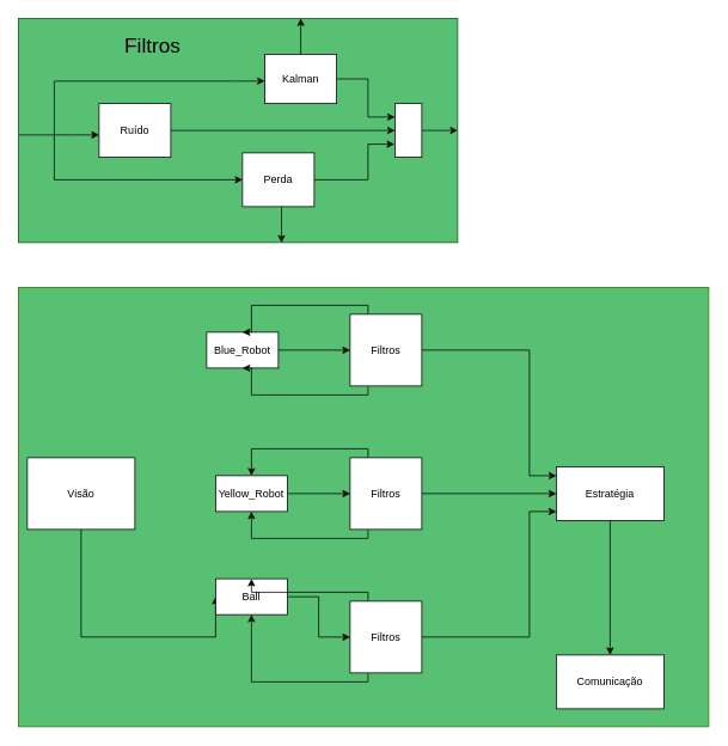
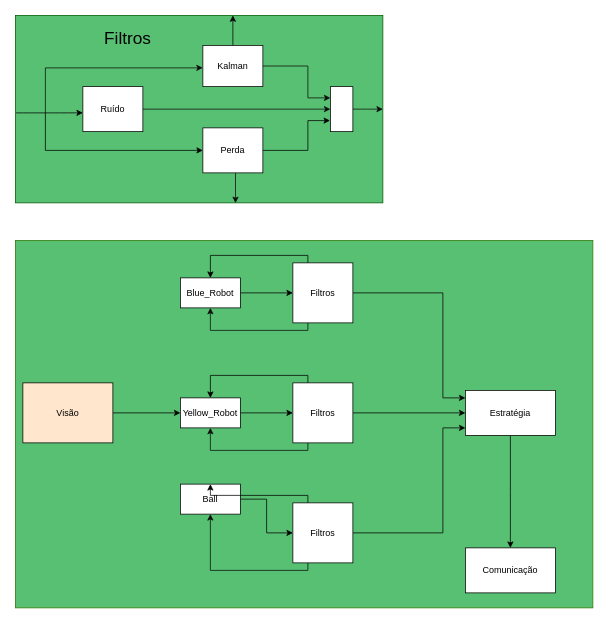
  <mxCell id="0" />
  <mxCell id="1" parent="0" />
  <mxCell id="2" value="" style="rounded=0;whiteSpace=wrap;html=1;fillColor=#58C072;strokeColor=#005700;fontColor=#ffffff;" parent="1" vertex="1"><mxGeometry x="20" y="20" width="490" height="250" as="geometry" /></mxCell>
  <mxCell id="3" style="edgeStyle=orthogonalEdgeStyle;rounded=0;orthogonalLoop=1;jettySize=auto;html=1;" parent="1" target="10" edge="1"><mxGeometry relative="1" as="geometry"><Array as="points"><mxPoint x="60" y="200" /></Array><mxPoint x="60" y="150" as="sourcePoint" /></mxGeometry></mxCell>
  <mxCell id="4" style="edgeStyle=orthogonalEdgeStyle;rounded=0;orthogonalLoop=1;jettySize=auto;html=1;strokeColor=#0D0D0D;entryX=-0.002;entryY=0.543;entryDx=0;entryDy=0;entryPerimeter=0;" edge="1" parent="1" target="13"><mxGeometry relative="1" as="geometry"><mxPoint x="60" y="150" as="sourcePoint" /><mxPoint x="260" y="88" as="targetPoint" /><Array as="points"><mxPoint x="60" y="90" /><mxPoint x="260" y="90" /></Array></mxGeometry></mxCell>
  <mxCell id="5" style="edgeStyle=orthogonalEdgeStyle;rounded=0;orthogonalLoop=1;jettySize=auto;html=1;entryX=0;entryY=0.5;entryDx=0;entryDy=0;strokeColor=#0D0D0D;" edge="1" parent="1" source="6" target="41"><mxGeometry relative="1" as="geometry" /></mxCell>
  <mxCell id="6" value="Ruído" style="rounded=0;whiteSpace=wrap;html=1;" parent="1" vertex="1"><mxGeometry x="110" y="115" width="80" height="60" as="geometry" /></mxCell>
  <mxCell id="7" value="" style="endArrow=classic;html=1;exitX=0.002;exitY=0.52;exitDx=0;exitDy=0;entryX=0;entryY=0.583;entryDx=0;entryDy=0;exitPerimeter=0;entryPerimeter=0;" parent="1" source="2" target="6" edge="1"><mxGeometry width="50" height="50" relative="1" as="geometry"><mxPoint x="30" y="180" as="sourcePoint" /><mxPoint x="80" y="130" as="targetPoint" /><Array as="points"><mxPoint x="40" y="150" /><mxPoint x="90" y="150" /></Array></mxGeometry></mxCell>
  <mxCell id="8" style="edgeStyle=orthogonalEdgeStyle;rounded=0;orthogonalLoop=1;jettySize=auto;html=1;exitX=1;exitY=0.5;exitDx=0;exitDy=0;entryX=-0.017;entryY=0.755;entryDx=0;entryDy=0;entryPerimeter=0;" edge="1" parent="1" source="10" target="41"><mxGeometry relative="1" as="geometry"><mxPoint x="439" y="160" as="targetPoint" /><Array as="points"><mxPoint x="410" y="200" /><mxPoint x="410" y="160" /></Array></mxGeometry></mxCell>
  <mxCell id="9" style="edgeStyle=orthogonalEdgeStyle;rounded=0;orthogonalLoop=1;jettySize=auto;html=1;entryX=0.599;entryY=1.001;entryDx=0;entryDy=0;entryPerimeter=0;strokeColor=#0D0D0D;" edge="1" parent="1" source="10" target="2"><mxGeometry relative="1" as="geometry"><Array as="points"><mxPoint x="313" y="230" /><mxPoint x="313" y="230" /></Array></mxGeometry></mxCell>
  <mxCell id="10" value="Perda" style="rounded=0;whiteSpace=wrap;html=1;" parent="1" vertex="1"><mxGeometry x="270" y="170" width="80" height="60" as="geometry" /></mxCell>
  <mxCell id="11" style="edgeStyle=orthogonalEdgeStyle;rounded=0;orthogonalLoop=1;jettySize=auto;html=1;" parent="1" source="13" target="2" edge="1"><mxGeometry relative="1" as="geometry"><Array as="points"><mxPoint x="300" y="30" /><mxPoint x="300" y="30" /></Array></mxGeometry></mxCell>
  <mxCell id="12" style="edgeStyle=orthogonalEdgeStyle;rounded=0;orthogonalLoop=1;jettySize=auto;html=1;strokeColor=#0D0D0D;" edge="1" parent="1" source="13"><mxGeometry relative="1" as="geometry"><mxPoint x="440" y="130" as="targetPoint" /><Array as="points"><mxPoint x="410" y="88" /><mxPoint x="410" y="130" /><mxPoint x="440" y="130" /></Array></mxGeometry></mxCell>
- <mxCell id="13" value="Kalman" style="rounded=0;whiteSpace=wrap;html=1;" parent="1" vertex="1"><mxGeometry x="295" y="60" width="80" height="55" as="geometry" /></mxCell>
+ <mxCell id="13" value="Kalman" style="rounded=0;whiteSpace=wrap;html=1;" parent="1" vertex="1"><mxGeometry x="270" y="60" width="80" height="55" as="geometry" /></mxCell>
  <mxCell id="14" value="" style="rounded=0;whiteSpace=wrap;html=1;fillColor=#58C072;strokeColor=#2D7600;fontColor=#ffffff;" parent="1" vertex="1"><mxGeometry x="20" y="320" width="770" height="490" as="geometry" /></mxCell>
  <mxCell id="15" style="edgeStyle=orthogonalEdgeStyle;rounded=0;orthogonalLoop=1;jettySize=auto;html=1;entryX=1;entryY=0.833;entryDx=0;entryDy=0;entryPerimeter=0;" parent="1" source="23" target="37" edge="1"><mxGeometry relative="1" as="geometry"><mxPoint x="610" y="535" as="targetPoint" /><Array as="points"><mxPoint x="590" y="390" /><mxPoint x="590" y="530" /></Array></mxGeometry></mxCell>
+ <mxCell id="16" style="edgeStyle=orthogonalEdgeStyle;rounded=0;orthogonalLoop=1;jettySize=auto;html=1;exitX=1;exitY=0.5;exitDx=0;exitDy=0;entryX=0;entryY=0.5;entryDx=0;entryDy=0;" parent="1" source="25" target="20" edge="1"><mxGeometry relative="1" as="geometry" /></mxCell>
  <mxCell id="17" style="edgeStyle=orthogonalEdgeStyle;rounded=0;orthogonalLoop=1;jettySize=auto;html=1;entryX=0;entryY=0.5;entryDx=0;entryDy=0;entryPerimeter=0;" parent="1" source="18" target="23" edge="1"><mxGeometry relative="1" as="geometry"><mxPoint x="380" y="390" as="targetPoint" /></mxGeometry></mxCell>
- <mxCell id="18" value="Blue_Robot" style="rounded=0;whiteSpace=wrap;html=1;" parent="1" vertex="1"><mxGeometry x="230" y="370" width="80" height="40" as="geometry" /></mxCell>
+ <mxCell id="18" value="Blue_Robot" style="rounded=0;whiteSpace=wrap;html=1;" parent="1" vertex="1"><mxGeometry x="240" y="370" width="80" height="40" as="geometry" /></mxCell>
  <mxCell id="19" style="edgeStyle=orthogonalEdgeStyle;rounded=0;orthogonalLoop=1;jettySize=auto;html=1;entryX=0;entryY=0.5;entryDx=0;entryDy=0;" parent="1" source="20" target="31" edge="1"><mxGeometry relative="1" as="geometry" /></mxCell>
  <mxCell id="20" value="Yellow_Robot" style="rounded=0;whiteSpace=wrap;html=1;" parent="1" vertex="1"><mxGeometry x="240" y="530" width="80" height="40" as="geometry" /></mxCell>
  <mxCell id="21" style="edgeStyle=orthogonalEdgeStyle;rounded=0;orthogonalLoop=1;jettySize=auto;html=1;entryX=0.5;entryY=0;entryDx=0;entryDy=0;" parent="1" source="23" target="18" edge="1"><mxGeometry relative="1" as="geometry"><mxPoint x="430" y="270" as="targetPoint" /><Array as="points"><mxPoint x="410" y="340" /><mxPoint x="280" y="340" /></Array></mxGeometry></mxCell>
  <mxCell id="22" style="edgeStyle=orthogonalEdgeStyle;rounded=0;orthogonalLoop=1;jettySize=auto;html=1;entryX=0.5;entryY=1;entryDx=0;entryDy=0;strokeColor=#0D0D0D;" edge="1" parent="1" source="23" target="18"><mxGeometry relative="1" as="geometry"><Array as="points"><mxPoint x="410" y="440" /><mxPoint x="280" y="440" /></Array></mxGeometry></mxCell>
  <mxCell id="23" value="Filtros" style="whiteSpace=wrap;html=1;aspect=fixed;" parent="1" vertex="1"><mxGeometry x="390" y="350" width="80" height="80" as="geometry" /></mxCell>
- <mxCell id="24" style="edgeStyle=orthogonalEdgeStyle;rounded=0;orthogonalLoop=1;jettySize=auto;html=1;entryX=0;entryY=0.5;entryDx=0;entryDy=0;" parent="1" source="25" target="27" edge="1"><mxGeometry relative="1" as="geometry"><mxPoint x="90" y="750" as="targetPoint" /><Array as="points"><mxPoint x="90" y="710" /></Array></mxGeometry></mxCell>
- <mxCell id="25" value="Visão" style="rounded=0;whiteSpace=wrap;html=1;" parent="1" vertex="1"><mxGeometry x="30" y="510" width="120" height="80" as="geometry" /></mxCell>
+ <mxCell id="25" value="Visão" style="rounded=0;whiteSpace=wrap;html=1;fillColor=#ffe6cc;" parent="1" vertex="1"><mxGeometry x="30" y="510" width="120" height="80" as="geometry" /></mxCell>
  <mxCell id="26" style="edgeStyle=orthogonalEdgeStyle;rounded=0;orthogonalLoop=1;jettySize=auto;html=1;entryX=0;entryY=0.5;entryDx=0;entryDy=0;" parent="1" source="27" target="35" edge="1"><mxGeometry relative="1" as="geometry" /></mxCell>
  <mxCell id="27" value="Ball" style="rounded=0;whiteSpace=wrap;html=1;" parent="1" vertex="1"><mxGeometry x="240" y="645" width="80" height="40" as="geometry" /></mxCell>
  <mxCell id="28" style="edgeStyle=orthogonalEdgeStyle;rounded=0;orthogonalLoop=1;jettySize=auto;html=1;entryX=1;entryY=0.5;entryDx=0;entryDy=0;" parent="1" source="31" target="37" edge="1"><mxGeometry relative="1" as="geometry" /></mxCell>
  <mxCell id="29" style="edgeStyle=orthogonalEdgeStyle;rounded=0;orthogonalLoop=1;jettySize=auto;html=1;exitX=0.25;exitY=0;exitDx=0;exitDy=0;entryX=0.5;entryY=0;entryDx=0;entryDy=0;" parent="1" source="31" target="20" edge="1"><mxGeometry relative="1" as="geometry"><Array as="points"><mxPoint x="410" y="500" /><mxPoint x="280" y="500" /></Array></mxGeometry></mxCell>
  <mxCell id="30" style="edgeStyle=orthogonalEdgeStyle;rounded=0;orthogonalLoop=1;jettySize=auto;html=1;entryX=0.5;entryY=1;entryDx=0;entryDy=0;strokeColor=#0D0D0D;" edge="1" parent="1" source="31" target="20"><mxGeometry relative="1" as="geometry"><Array as="points"><mxPoint x="410" y="600" /><mxPoint x="280" y="600" /></Array></mxGeometry></mxCell>
  <mxCell id="31" value="Filtros" style="whiteSpace=wrap;html=1;aspect=fixed;" parent="1" vertex="1"><mxGeometry x="390" y="510" width="80" height="80" as="geometry" /></mxCell>
  <mxCell id="32" style="edgeStyle=orthogonalEdgeStyle;rounded=0;orthogonalLoop=1;jettySize=auto;html=1;" parent="1" source="35" edge="1"><mxGeometry relative="1" as="geometry"><mxPoint x="620" y="570" as="targetPoint" /><Array as="points"><mxPoint x="590" y="710" /><mxPoint x="590" y="570" /></Array></mxGeometry></mxCell>
  <mxCell id="33" style="edgeStyle=orthogonalEdgeStyle;rounded=0;orthogonalLoop=1;jettySize=auto;html=1;exitX=0.25;exitY=0;exitDx=0;exitDy=0;entryX=0.5;entryY=0;entryDx=0;entryDy=0;" parent="1" source="35" target="27" edge="1"><mxGeometry relative="1" as="geometry"><Array as="points"><mxPoint x="410" y="660" /><mxPoint x="280" y="660" /></Array></mxGeometry></mxCell>
  <mxCell id="34" style="edgeStyle=orthogonalEdgeStyle;rounded=0;orthogonalLoop=1;jettySize=auto;html=1;entryX=0.5;entryY=1;entryDx=0;entryDy=0;strokeColor=#0D0D0D;" edge="1" parent="1" source="35" target="27"><mxGeometry relative="1" as="geometry"><Array as="points"><mxPoint x="410" y="760" /><mxPoint x="280" y="760" /></Array></mxGeometry></mxCell>
  <mxCell id="35" value="Filtros" style="whiteSpace=wrap;html=1;aspect=fixed;" parent="1" vertex="1"><mxGeometry x="390" y="670" width="80" height="80" as="geometry" /></mxCell>
  <mxCell id="36" style="edgeStyle=orthogonalEdgeStyle;rounded=0;orthogonalLoop=1;jettySize=auto;html=1;" parent="1" source="37" edge="1"><mxGeometry relative="1" as="geometry"><mxPoint x="680" y="730" as="targetPoint" /></mxGeometry></mxCell>
  <mxCell id="37" value="Estratégia" style="rounded=0;whiteSpace=wrap;html=1;direction=west;" parent="1" vertex="1"><mxGeometry x="620" y="520" width="120" height="60" as="geometry" /></mxCell>
  <mxCell id="38" value="Comunicação" style="rounded=0;whiteSpace=wrap;html=1;" parent="1" vertex="1"><mxGeometry x="620" y="730" width="120" height="60" as="geometry" /></mxCell>
  <mxCell id="39" value="&lt;font style=&quot;font-size: 23px&quot;&gt;Filtros&lt;/font&gt;" style="text;html=1;strokeColor=none;fillColor=none;align=center;verticalAlign=middle;whiteSpace=wrap;rounded=0;" vertex="1" parent="1"><mxGeometry x="140" y="40" width="60" height="20" as="geometry" /></mxCell>
  <mxCell id="40" style="edgeStyle=orthogonalEdgeStyle;rounded=0;orthogonalLoop=1;jettySize=auto;html=1;entryX=1;entryY=0.5;entryDx=0;entryDy=0;strokeColor=#0D0D0D;" edge="1" parent="1" source="41" target="2"><mxGeometry relative="1" as="geometry"><Array as="points"><mxPoint x="480" y="145" /><mxPoint x="480" y="145" /></Array></mxGeometry></mxCell>
  <mxCell id="41" value="" style="rounded=0;whiteSpace=wrap;html=1;" vertex="1" parent="1"><mxGeometry x="440" y="115" width="30" height="60" as="geometry" /></mxCell>
